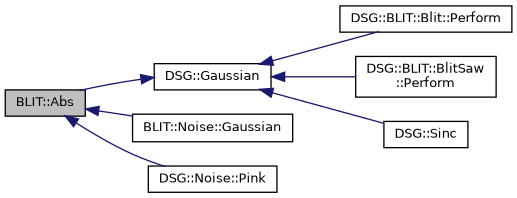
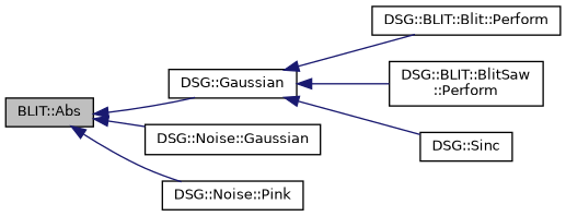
  digraph {
    rankdir=LR
    node [color=black fillcolor=white fontname=Helvetica fontsize=10 shape=record style=filled]
    edge [color=midnightblue dir=back fontname=Helvetica fontsize=10 labelfontname=Helvetica labelfontsize=10 style=solid]
    n1 [fillcolor=grey75 fontcolor=black height=0.2 label="BLIT::Abs" width=0.4]
    n2 [height=0.2 label="DSG::Gaussian" width=0.4]
-   n3 [height=0.2 label="BLIT::Noise::Gaussian" width=0.4]
+   n3 [height=0.2 label="DSG::Noise::Gaussian" width=0.4]
    n4 [height=0.2 label="DSG::Noise::Pink" width=0.4]
    n5 [height=0.2 label="DSG::BLIT::Blit::Perform" width=0.4]
    n6 [height=0.2 label="DSG::BLIT::BlitSaw\l::Perform" width=0.4]
    n7 [height=0.2 label="DSG::Sinc" width=0.4]
-   n2 -> n1
+   n1 -> n2
    n1 -> n3
    n1 -> n4
    n2 -> n5
    n2 -> n6
    n2 -> n7
  }
